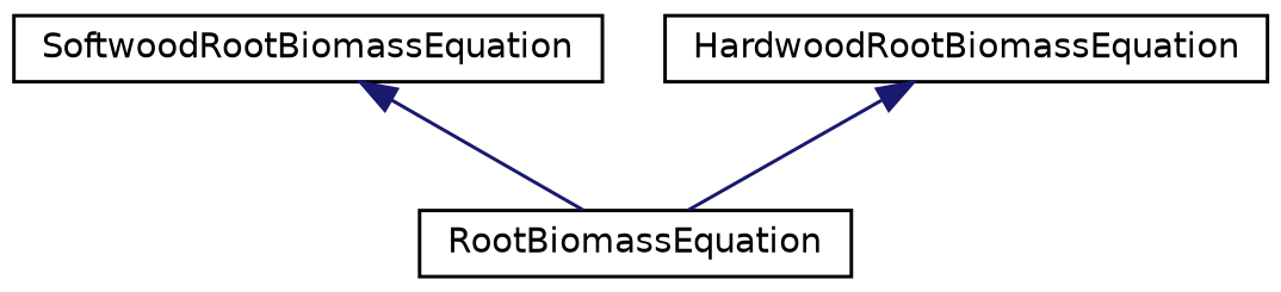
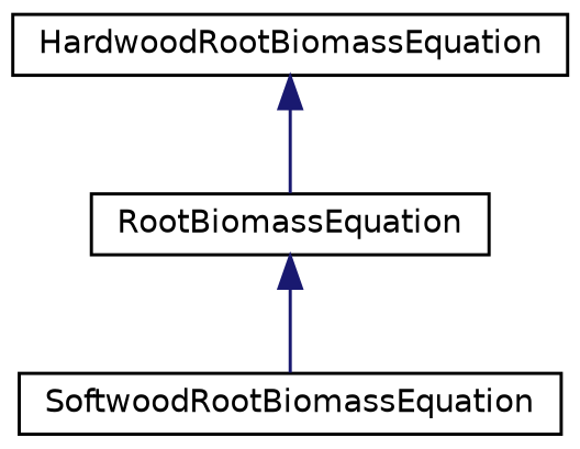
  digraph {
    rankdir=TB
    node [color=black fillcolor=white fontname=Helvetica fontsize=10 shape=record style=filled]
    edge [color=midnightblue dir=back fontname=Helvetica fontsize=10 labelfontname=Helvetica labelfontsize=10 style=solid]
    n1 [height=0.2 label=RootBiomassEquation width=0.4]
    n2 [height=0.2 label=SoftwoodRootBiomassEquation width=0.4]
    n3 [height=0.2 label=HardwoodRootBiomassEquation width=0.4]
-   n2 -> n1
+   n1 -> n2
    n3 -> n1
  }
